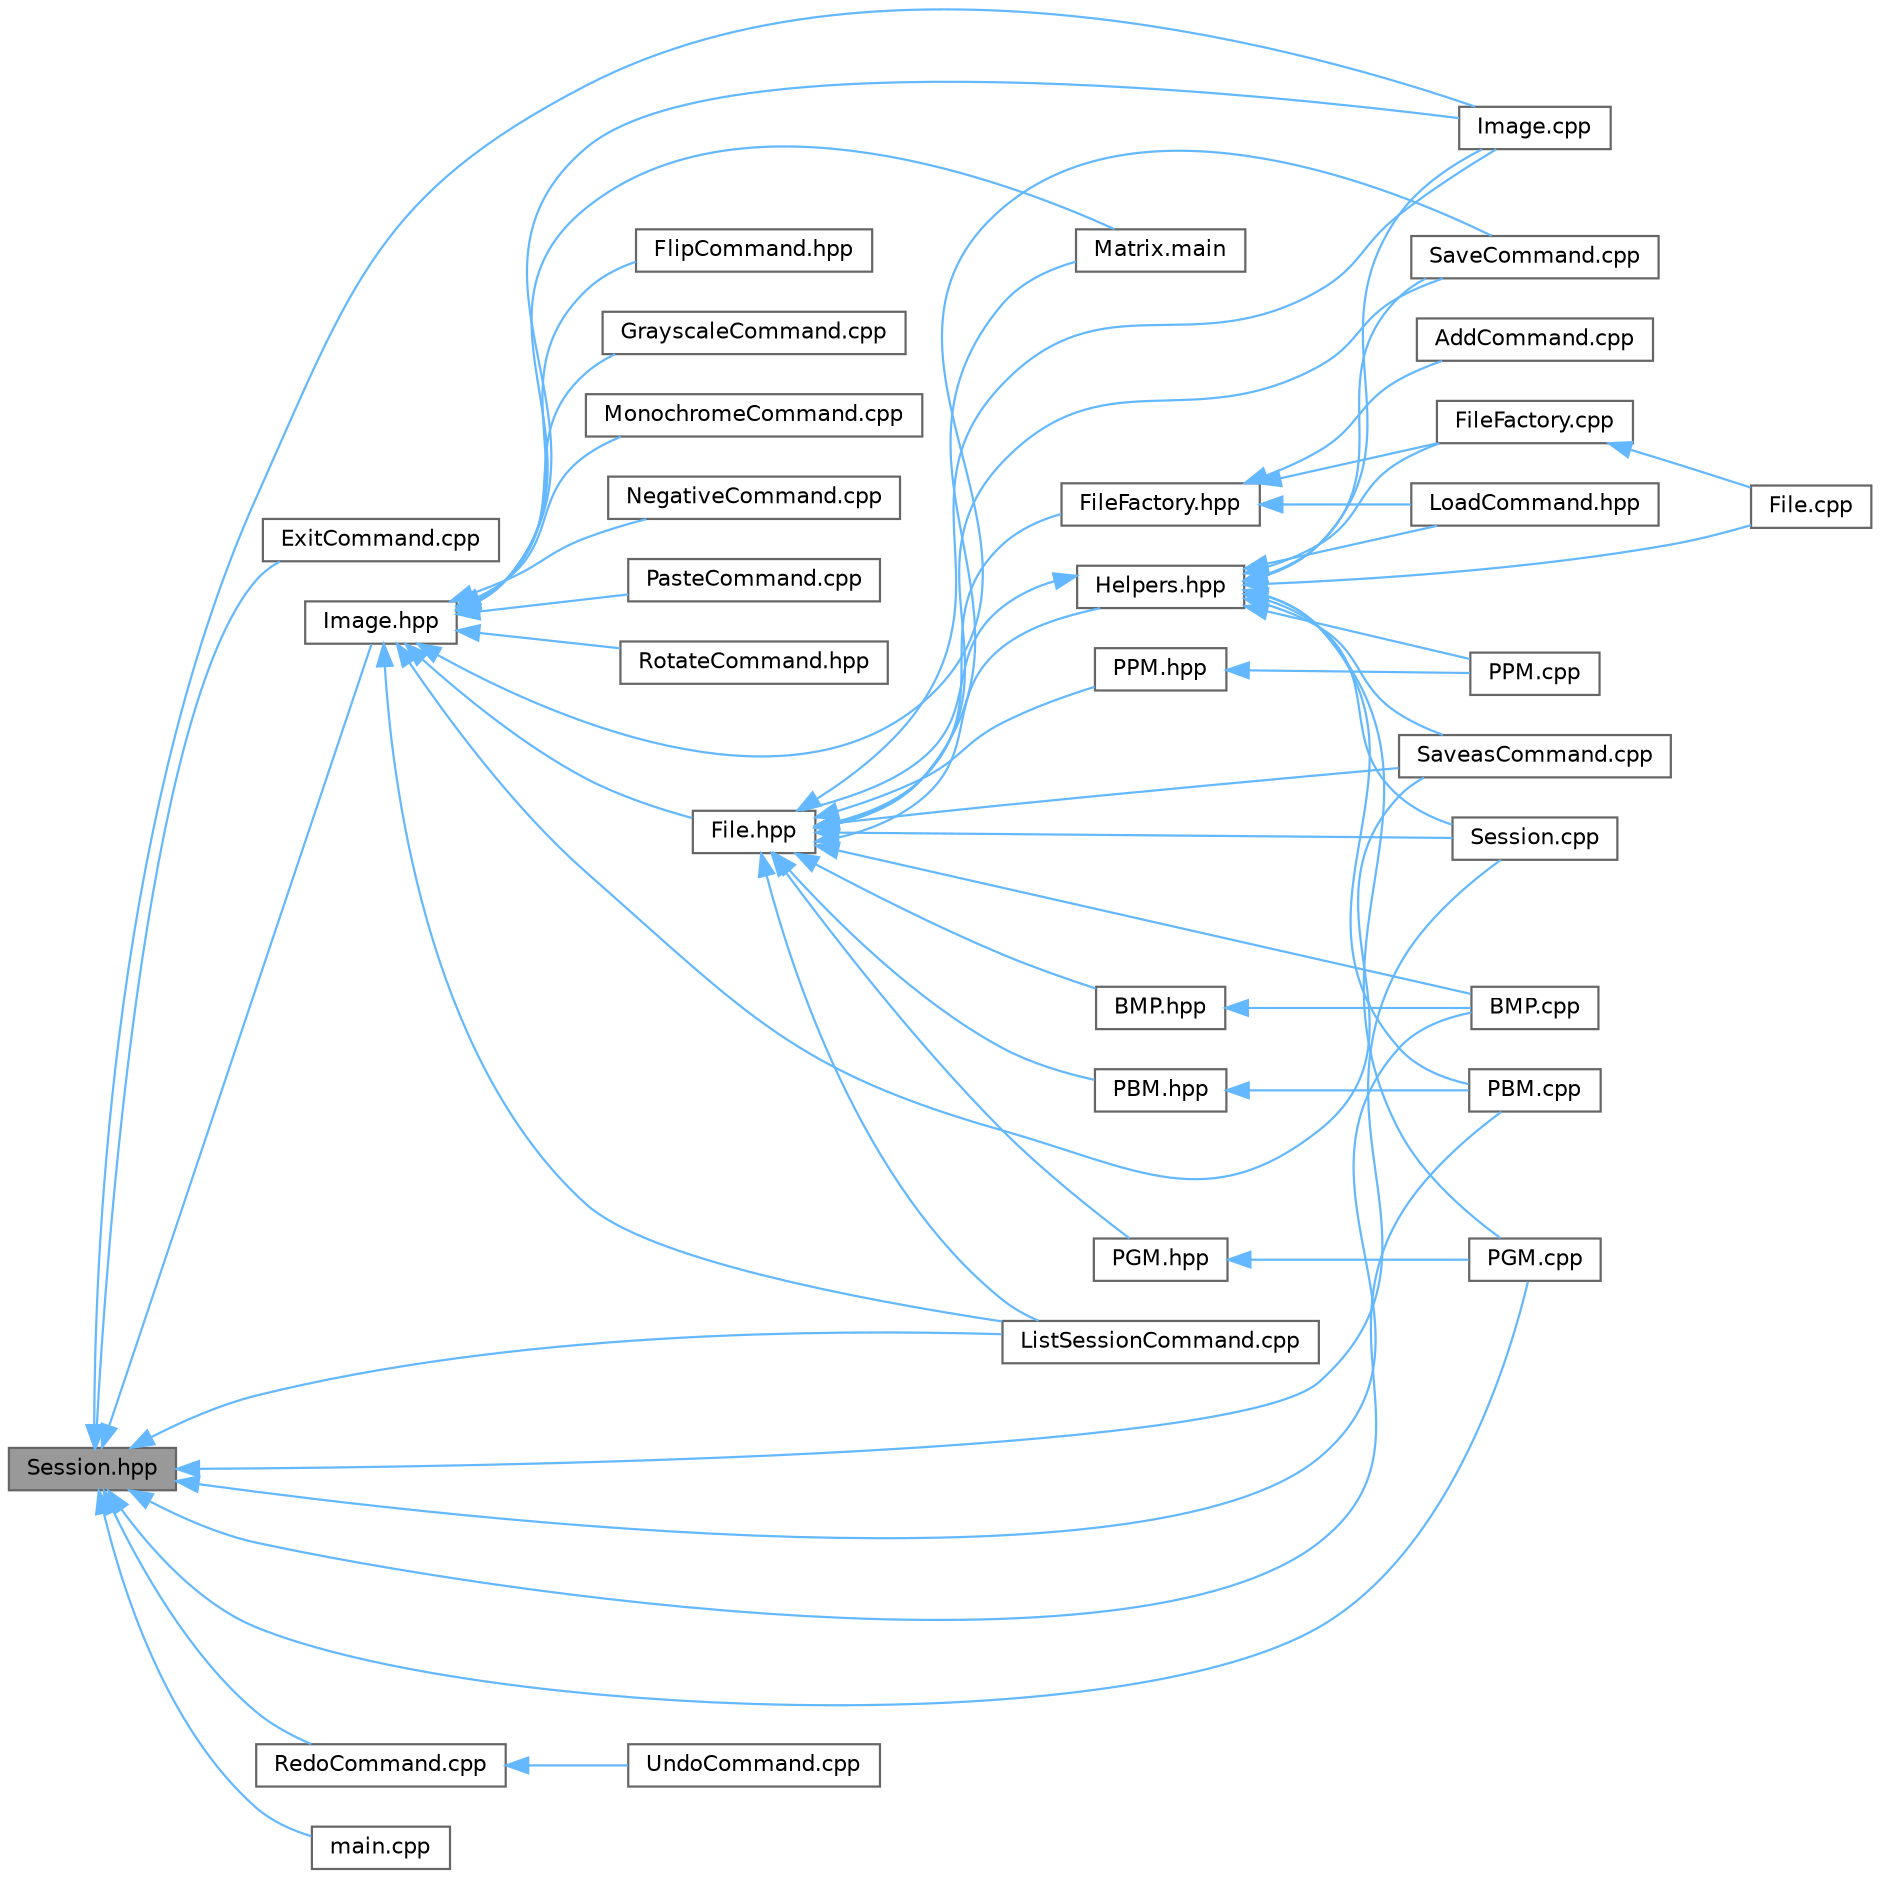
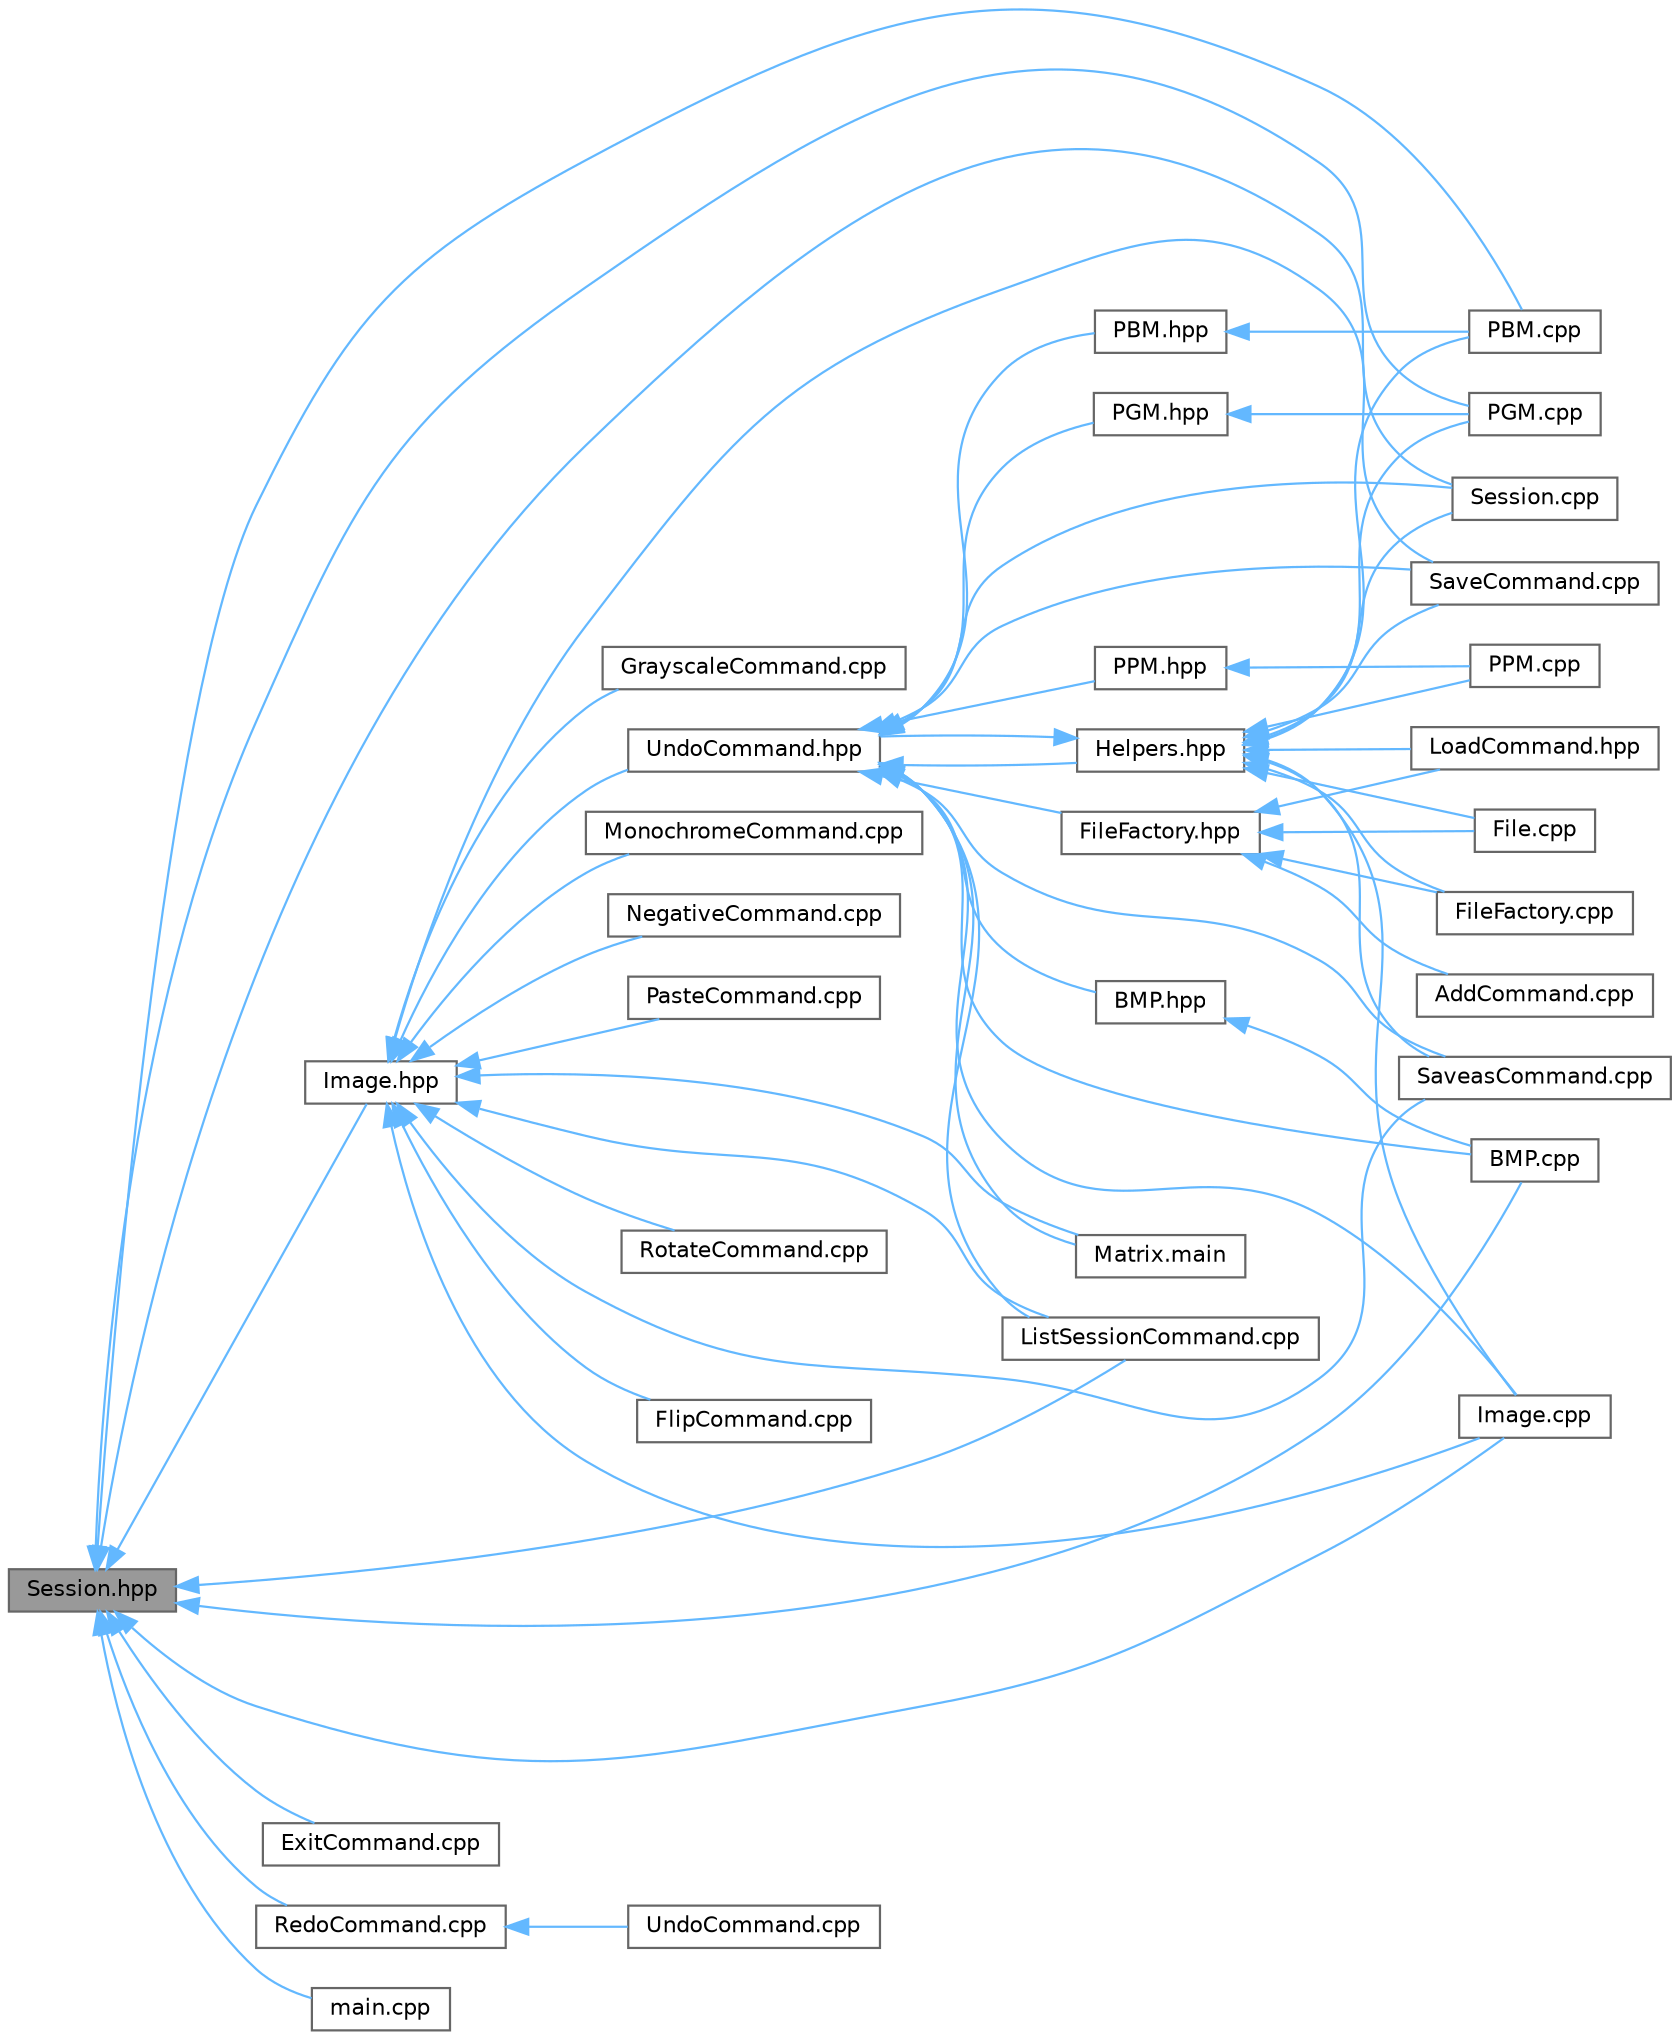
  digraph {
    rankdir=LR
    node [color=grey40 fillcolor=white fontname=Helvetica fontsize=10 shape=box style=filled]
    edge [color=steelblue1 dir=back fontname=Helvetica fontsize=10 labelfontname=Helvetica labelfontsize=10 style=solid]
    n1 [color=gray40 fillcolor=grey60 fontcolor=black height=0.2 label="Session.hpp" width=0.4]
    n2 [height=0.2 label="BMP.cpp" width=0.4]
    n3 [height=0.2 label="ExitCommand.cpp" width=0.4]
    n4 [height=0.2 label="Image.cpp" width=0.4]
    n5 [height=0.2 label="Image.hpp" width=0.4]
    n6 [height=0.2 label="PBM.cpp" width=0.4]
    n7 [height=0.2 label="PGM.cpp" width=0.4]
    n8 [height=0.2 label="Session.cpp" width=0.4]
    n9 [height=0.2 label="ListSessionCommand.cpp" width=0.4]
    n10 [height=0.2 label="RedoCommand.cpp" width=0.4]
    n11 [height=0.2 label="main.cpp" width=0.4]
-   n12 [height=0.2 label="File.hpp" width=0.4]
+   n12 [height=0.2 label="UndoCommand.hpp" width=0.4]
    n13 [height=0.2 label="SaveCommand.cpp" width=0.4]
    n14 [height=0.2 label="SaveasCommand.cpp" width=0.4]
    n15 [height=0.2 label="Matrix.main" width=0.4]
-   n16 [height=0.2 label="FlipCommand.hpp" width=0.4]
+   n16 [height=0.2 label="FlipCommand.cpp" width=0.4]
    n17 [height=0.2 label="GrayscaleCommand.cpp" width=0.4]
    n18 [height=0.2 label="MonochromeCommand.cpp" width=0.4]
    n19 [height=0.2 label="NegativeCommand.cpp" width=0.4]
    n20 [height=0.2 label="PasteCommand.cpp" width=0.4]
-   n21 [height=0.2 label="RotateCommand.hpp" width=0.4]
+   n21 [height=0.2 label="RotateCommand.cpp" width=0.4]
    n22 [height=0.2 label="UndoCommand.cpp" width=0.4]
    n23 [height=0.2 label="BMP.hpp" width=0.4]
    n24 [height=0.2 label="FileFactory.hpp" width=0.4]
    n25 [height=0.2 label="Helpers.hpp" width=0.4]
    n26 [height=0.2 label="PBM.hpp" width=0.4]
    n27 [height=0.2 label="PGM.hpp" width=0.4]
    n28 [height=0.2 label="PPM.hpp" width=0.4]
    n29 [height=0.2 label="AddCommand.cpp" width=0.4]
    n30 [height=0.2 label="File.cpp" width=0.4]
    n31 [height=0.2 label="FileFactory.cpp" width=0.4]
    n32 [height=0.2 label="LoadCommand.hpp" width=0.4]
    n33 [height=0.2 label="PPM.cpp" width=0.4]
    n1 -> n2
    n1 -> n3
    n1 -> n4
    n1 -> n5
    n1 -> n6
    n1 -> n7
    n1 -> n8
    n1 -> n9
    n1 -> n10
    n1 -> n11
    n5 -> n4
    n5 -> n9
    n5 -> n12
    n5 -> n13
    n5 -> n14
    n5 -> n15
    n5 -> n16
    n5 -> n17
    n5 -> n18
    n5 -> n19
    n5 -> n20
    n5 -> n21
    n10 -> n22
    n12 -> n2
    n12 -> n4
    n12 -> n8
    n12 -> n9
    n12 -> n13
    n12 -> n14
    n12 -> n15
    n12 -> n23
    n12 -> n24
    n12 -> n25
    n12 -> n26
    n12 -> n27
    n12 -> n28
    n23 -> n2
    n24 -> n29
-   n31 -> n30
+   n24 -> n30
    n24 -> n31
    n24 -> n32
    n25 -> n4
    n25 -> n6
    n25 -> n7
    n25 -> n8
    n25 -> n12
    n25 -> n13
    n25 -> n14
    n25 -> n30
    n25 -> n31
    n25 -> n32
    n25 -> n33
    n26 -> n6
    n27 -> n7
    n28 -> n33
  }
